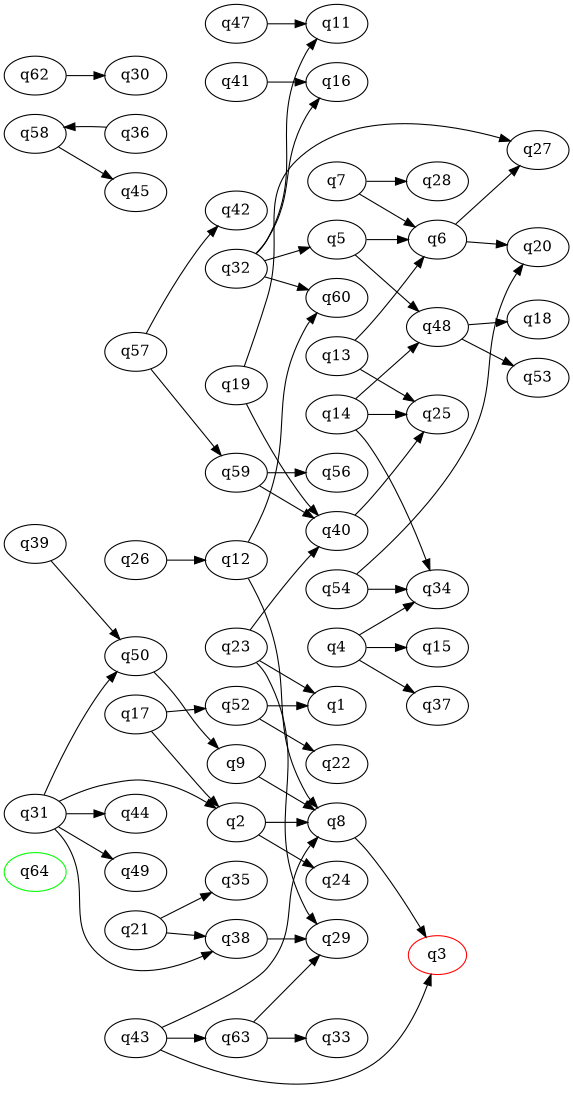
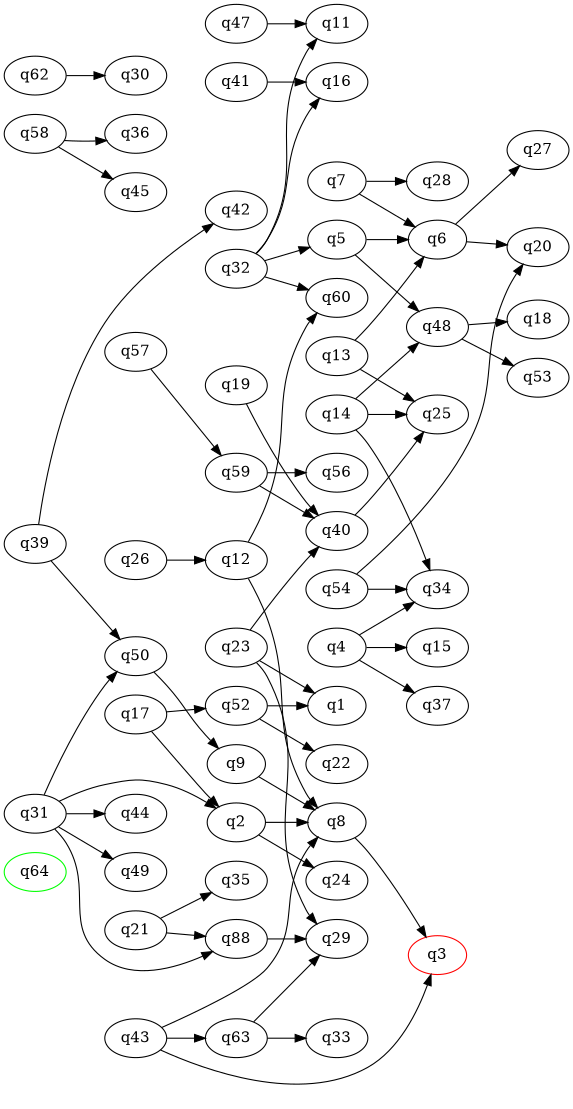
  digraph {
    rankdir=LR
    q64 [color=green initial=1]
    q3 [color=red final=1]
    q2
    q8
    q24
    q4
    q15
    q34
    q37
    q5
    q6
    q48
    q20
    q27
    q18
    q53
    q7
    q28
    q9
    q12
    q60
    q13
    q25
    q14
    q17
    q52
    q1
    q22
    q19
    q40
    q21
    q35
-   q38
+   q38 [label=q88]
    q29
    q23
    q26
    q31
    q44
    q49
    q50
    q32
    q11
    q16
    q39
    q42
    q41
    q43
    q63
    q33
    q47
    q54
    q57
    q59
    q56
    q58
    q36
    q45
    q62
    q30
    q2 -> q8
    q2 -> q24
    q8 -> q3
    q4 -> q15
    q4 -> q34
    q4 -> q37
    q5 -> q6
    q5 -> q48
    q6 -> q20
    q6 -> q27
    q48 -> q18
    q48 -> q53
    q7 -> q6
    q7 -> q28
    q9 -> q8
    q12 -> q8
    q12 -> q60
    q13 -> q6
    q13 -> q25
    q14 -> q34
    q14 -> q48
    q14 -> q25
    q17 -> q2
    q17 -> q52
    q52 -> q1
    q52 -> q22
-   q19 -> q27
    q19 -> q40
    q40 -> q25
    q21 -> q35
    q21 -> q38
    q38 -> q29
    q23 -> q1
    q23 -> q40
    q23 -> q29
    q26 -> q12
    q31 -> q2
    q31 -> q38
    q31 -> q44
    q31 -> q49
    q31 -> q50
    q50 -> q9
    q32 -> q5
    q32 -> q60
    q32 -> q11
    q32 -> q16
    q39 -> q50
-   q57 -> q42
+   q39 -> q42
    q41 -> q16
    q43 -> q3
    q43 -> q8
    q43 -> q63
    q63 -> q29
    q63 -> q33
    q47 -> q11
    q54 -> q34
    q54 -> q20
    q57 -> q59
    q59 -> q40
    q59 -> q56
-   q36 -> q58
+   q58 -> q36
    q58 -> q45
    q62 -> q30
  }
